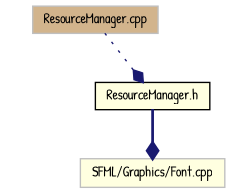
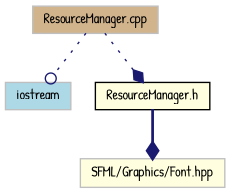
  digraph {
    fontname="Patrick Hand"
    node [color=grey75 fillcolor=lightyellow fontname="Patrick Hand" fontsize=10 shape=record style=filled]
    edge [arrowhead=diamond color=midnightblue fontname="Patrick Hand" fontsize=10 labelfontname=Helvetica labelfontsize=10 style=dotted]
    n1 [fillcolor=tan fontcolor=black height=0.2 label="ResourceManager.cpp" width=0.4]
+   n2 [fillcolor=lightblue height=0.2 label=iostream width=0.4]
    n3 [color=black height=0.2 label="ResourceManager.h" width=0.4]
-   n4 [height=0.2 label="SFML/Graphics/Font.cpp" width=0.4]
+   n4 [height=0.2 label="SFML/Graphics/Font.hpp" width=0.4]
+   n1 -> n2 [arrowhead=odot]
    n1 -> n3
    n3 -> n4 [style=bold]
  }
